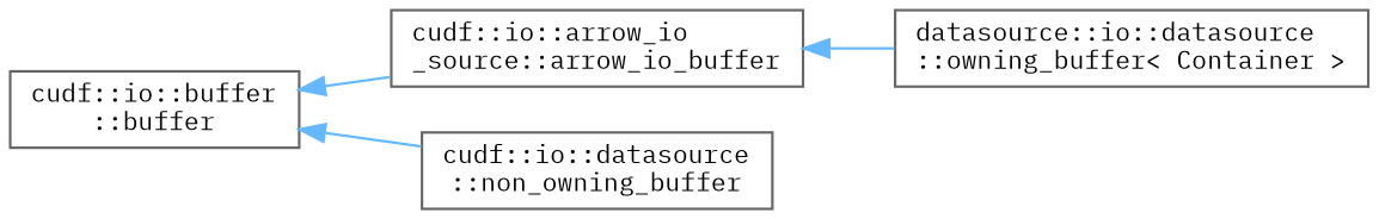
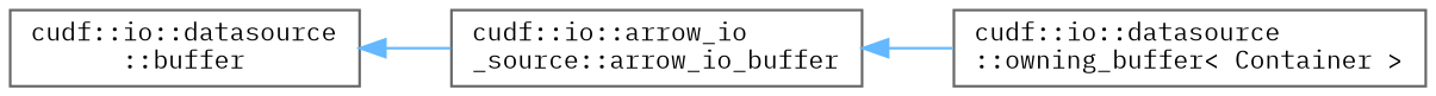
  digraph {
    fontname="IBM Plex Mono"
    rankdir=LR
    node [color=grey40 fillcolor=white fontname="IBM Plex Mono" fontsize=10 shape=box style=filled]
    edge [color=steelblue1 dir=back fontname="IBM Plex Mono" fontsize=10 labelfontname=Helvetica labelfontsize=10 style=solid]
-   n1 [height=0.2 label="cudf::io::buffer\l::buffer" width=0.4]
+   n1 [height=0.2 label="cudf::io::datasource\l::buffer" width=0.4]
    n2 [height=0.2 label="cudf::io::arrow_io\l_source::arrow_io_buffer" width=0.4]
-   n3 [height=0.2 label="cudf::io::datasource\l::non_owning_buffer" width=0.4]
-   n4 [height=0.2 label="datasource::io::datasource\l::owning_buffer\< Container \>" width=0.4]
+   n4 [height=0.2 label="cudf::io::datasource\l::owning_buffer\< Container \>" width=0.4]
    n1 -> n2
-   n1 -> n3
    n2 -> n4
  }
